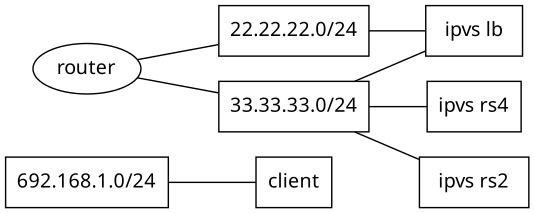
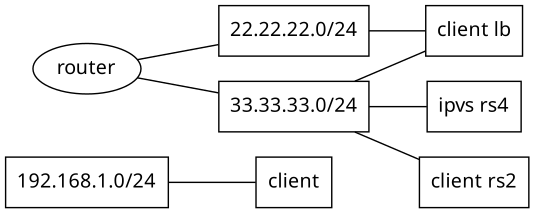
  graph {
    fontname="Noto Sans"
    rankdir=LR
    node [fontname="Noto Sans" shape=box]
    edge [fontname="Noto Sans"]
-   n1 [label="692.168.1.0/24"]
+   n1 [label="192.168.1.0/24"]
    client
-   n3 [label="ipvs lb"]
+   n3 [label="client lb"]
    n4 [label="22.22.22.0/24"]
    n5 [label="33.33.33.0/24"]
    n6 [label="ipvs rs4"]
-   n7 [label="ipvs rs2"]
+   n7 [label="client rs2"]
    router [shape=""]
    n1 -- client
    n4 -- n3
    n5 -- n3
    n5 -- n6
    n5 -- n7
    router -- n4
    router -- n5
  }
